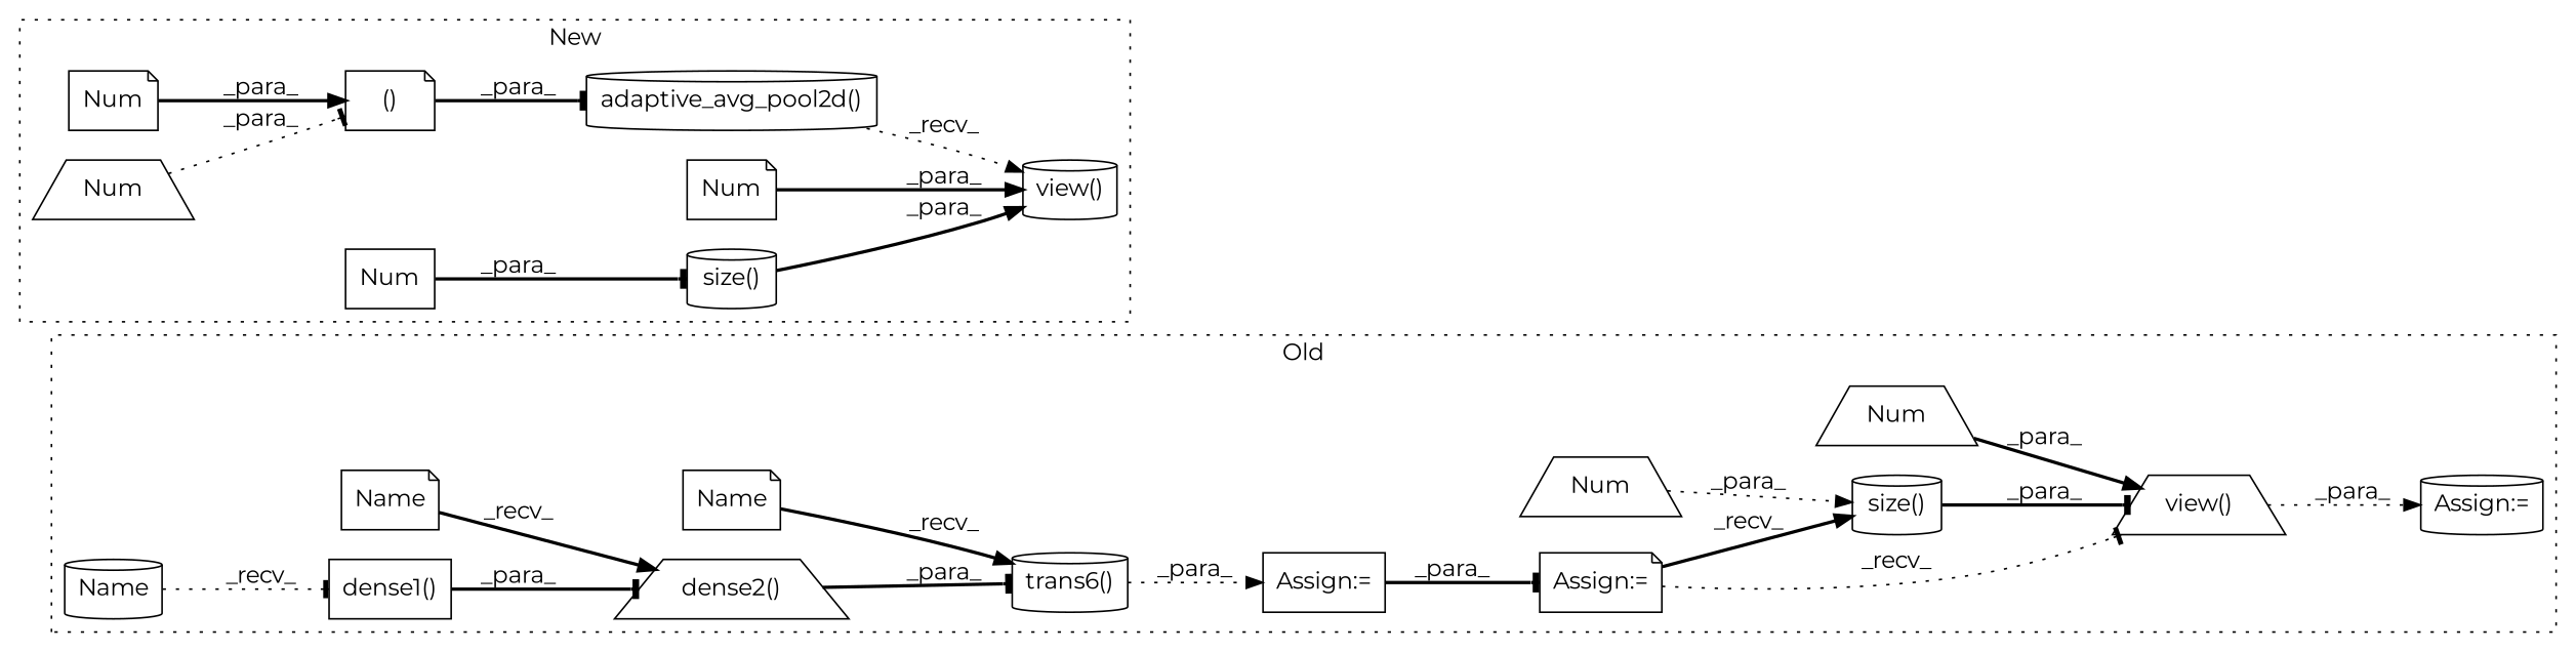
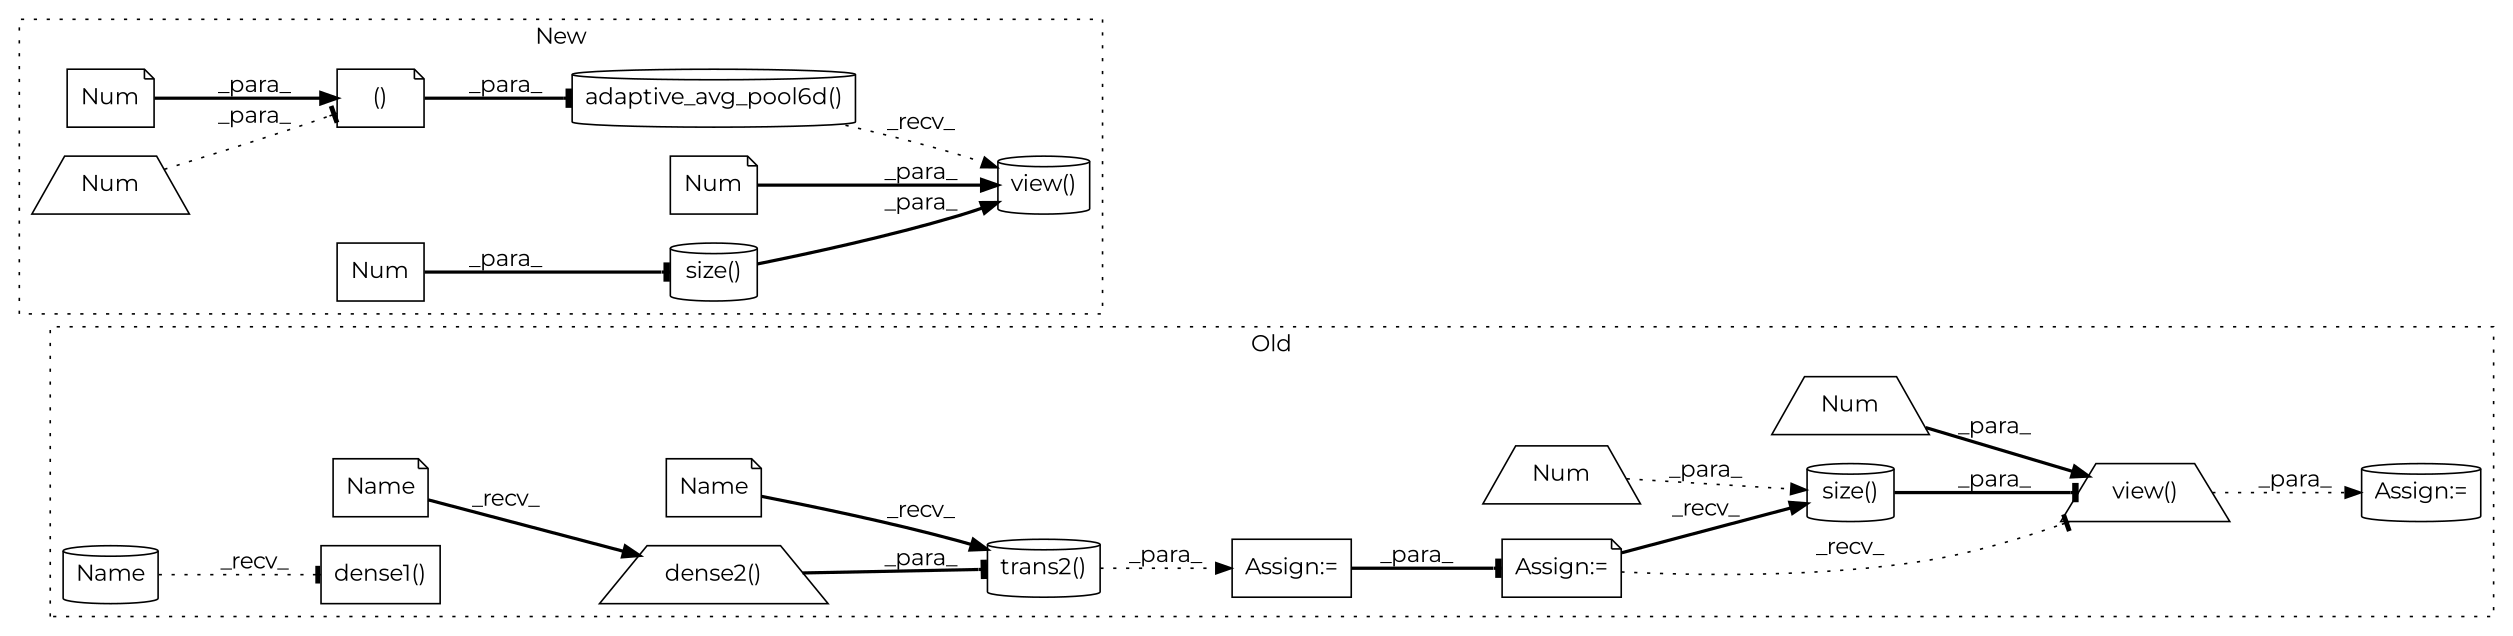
  digraph {
    fontname=Montserrat
    rankdir=LR
    node [a=75 fontname=Montserrat l=3 shape=cylinder]
    edge [arrowhead=normal fontname=Montserrat style=bold]
    n1 [l="9,1" label="size()" s="2995,3005"]
    n2 [a=68 label="Assign:=" s=2814 shape=box]
    n3 [a=68 label="Assign:=" s=2858 shape=note]
    n4 [a=76 l=1 label=Num s=3004 shape=trapezium]
    n5 [l="12,1" label="dense1()" s="2785,2800" shape=box]
    n6 [l="9,1" label="view()" s="2986,3010" shape=trapezium]
    n7 [a=76 l=2 label=Num s=3008 shape=trapezium]
    n8 [a=68 label="Assign:=" s=2983]
-   n9 [l="12,1" label="trans6()" s="2817,2845"]
+   n9 [l="12,1" label="trans2()" s="2817,2845"]
    n10 [l="12,1" label="dense2()" s="2829,2844" shape=trapezium]
    n11 [a=87 l=4 label=Name s=2829 shape=note]
    n12 [a=87 l=4 label=Name s=2817 shape=note]
    n13 [a=87 l=4 label=Name s=2785]
-   n14 [l="22,1" label="adaptive_avg_pool2d()" s="4938,4971"]
+   n14 [l="22,1" label="adaptive_avg_pool6d()" s="4938,4971"]
    n15 [a=54 label="()" s=4967 shape=note]
    n16 [a=76 l=1 label=Num s=4969 shape=note]
    n17 [a=76 l=1 label=Num s=4966 shape=trapezium]
    n18 [l="40,1" label="view()" s="4938,4998"]
    n19 [a=76 l=2 label=Num s=4996 shape=note]
    n20 [l="14,1" label="size()" s="4978,4993"]
    n21 [a=76 l=1 label=Num s=4992 shape=box]
    subgraph cluster_1 {
      label=Old
      style=dotted
      n1
      n2
      n3
      n4
      n5
      n6
      n7
      n8
      n9
      n10
      n11
      n12
      n13
    }
    subgraph cluster_2 {
      label=New
      style=dotted
      n14
      n15
      n16
      n17
      n18
      n19
      n20
      n21
    }
    n1 -> n6 [arrowhead=tee label=_para_]
    n2 -> n3 [arrowhead=tee label=_para_]
    n3 -> n1 [label=_recv_]
    n3 -> n6 [arrowhead=tee label=_recv_ style=dotted]
    n4 -> n1 [label=_para_ style=dotted]
-   n5 -> n10 [arrowhead=tee label=_para_]
    n6 -> n8 [label=_para_ style=dotted]
    n7 -> n6 [label=_para_]
    n9 -> n2 [label=_para_ style=dotted]
    n10 -> n9 [arrowhead=tee label=_para_]
    n11 -> n10 [label=_recv_]
    n12 -> n9 [label=_recv_]
    n13 -> n5 [arrowhead=tee label=_recv_ style=dotted]
    n14 -> n18 [label=_recv_ style=dotted]
    n15 -> n14 [arrowhead=tee label=_para_]
    n16 -> n15 [label=_para_]
    n17 -> n15 [arrowhead=tee label=_para_ style=dotted]
    n19 -> n18 [label=_para_]
    n20 -> n18 [label=_para_]
    n21 -> n20 [arrowhead=tee label=_para_]
  }
